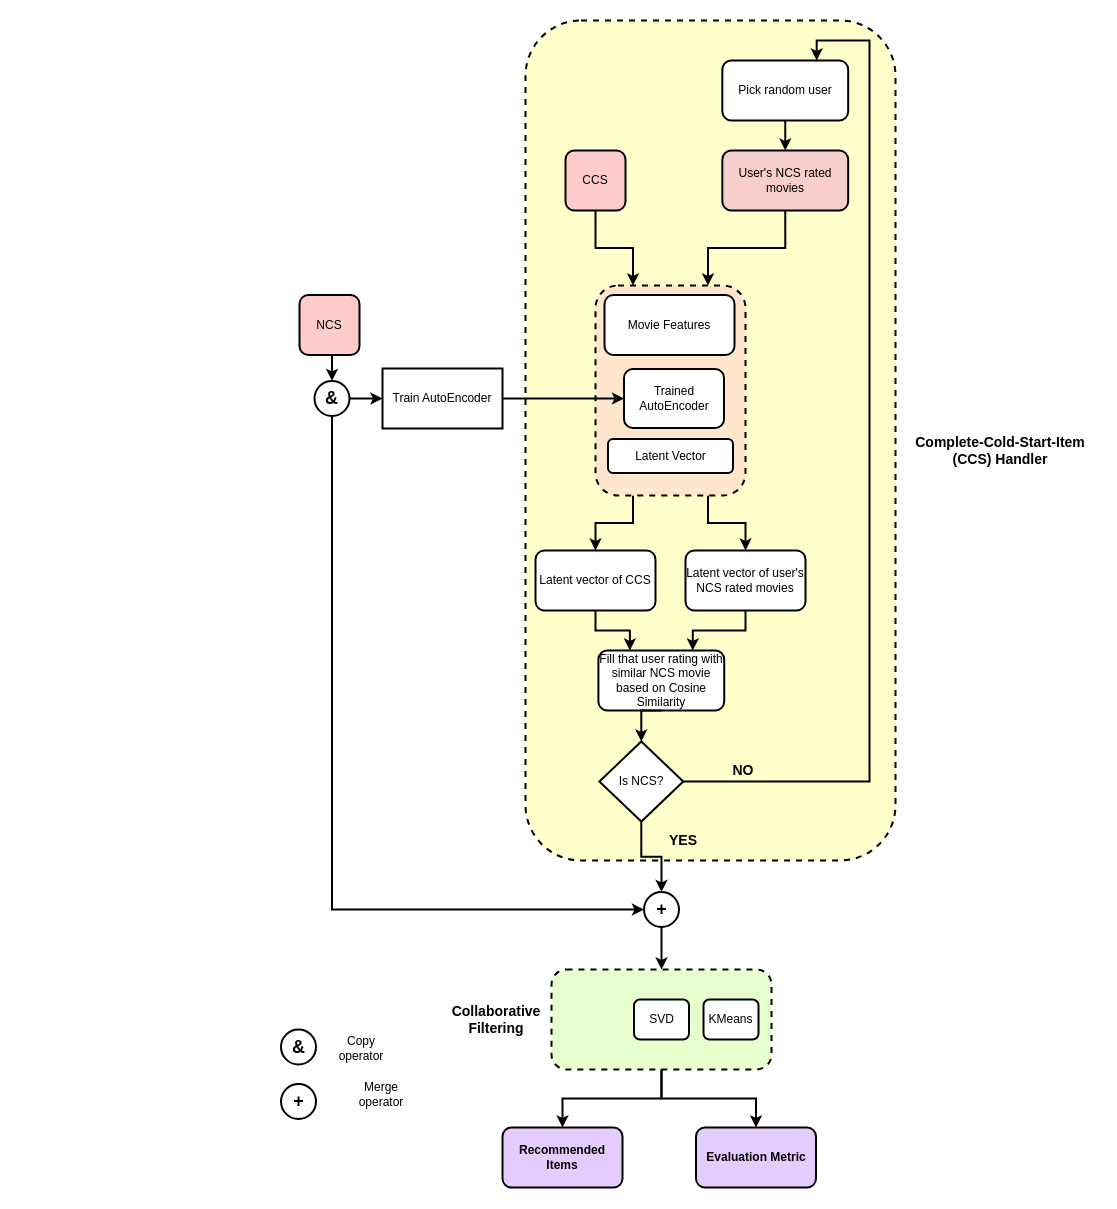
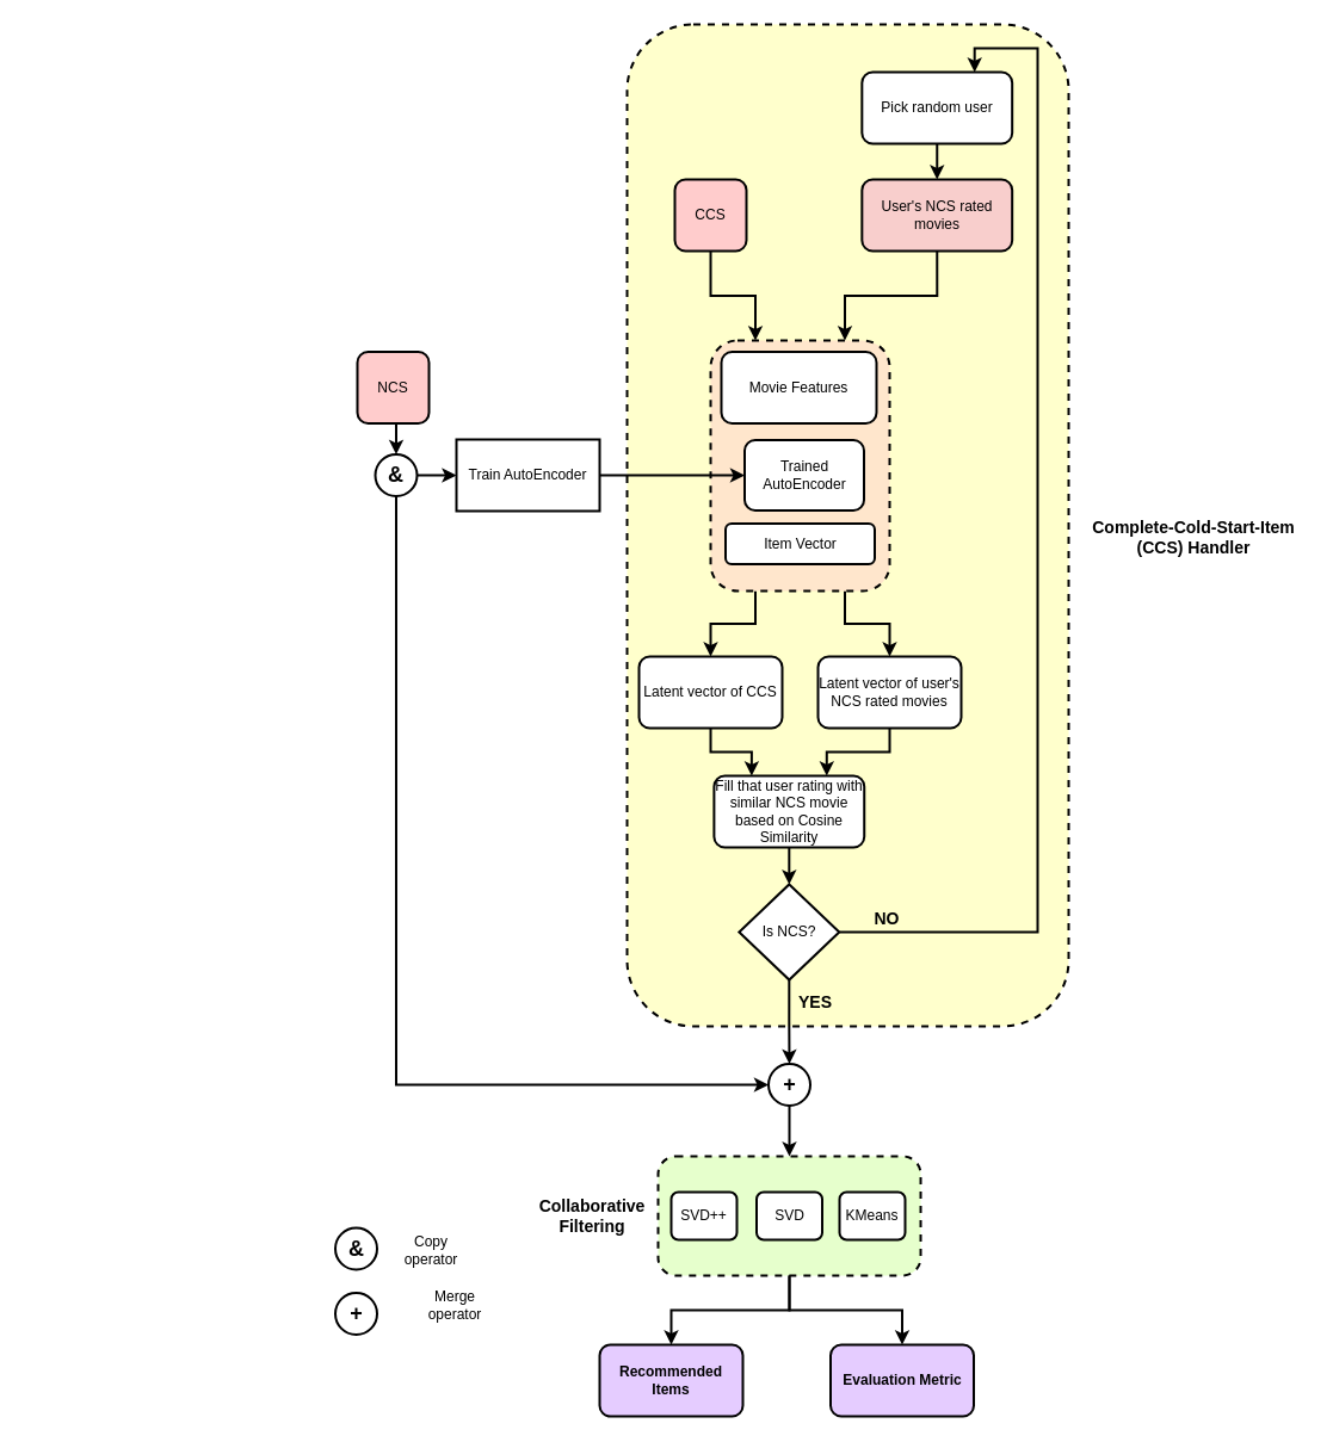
  <mxCell id="0" />
  <mxCell id="1" parent="0" />
  <mxCell id="2" value="" style="rounded=1;whiteSpace=wrap;html=1;align=center;perimeterSpacing=0;dashed=1;strokeWidth=2;labelBackgroundColor=none;fillColor=#FFFFCC;" parent="1" vertex="1"><mxGeometry x="525" y="20" width="370" height="840" as="geometry" /></mxCell>
  <mxCell id="3" style="edgeStyle=orthogonalEdgeStyle;rounded=0;orthogonalLoop=1;jettySize=auto;html=1;exitX=0.75;exitY=1;exitDx=0;exitDy=0;entryX=0.5;entryY=0;entryDx=0;entryDy=0;strokeWidth=2;" edge="1" parent="1" source="5" target="48"><mxGeometry relative="1" as="geometry" /></mxCell>
  <mxCell id="4" style="edgeStyle=orthogonalEdgeStyle;rounded=0;orthogonalLoop=1;jettySize=auto;html=1;exitX=0.25;exitY=1;exitDx=0;exitDy=0;entryX=0.5;entryY=0;entryDx=0;entryDy=0;strokeWidth=2;" edge="1" parent="1" source="5" target="50"><mxGeometry relative="1" as="geometry" /></mxCell>
  <mxCell id="5" value="" style="rounded=1;whiteSpace=wrap;html=1;align=center;perimeterSpacing=0;dashed=1;strokeWidth=2;fillColor=#FFE6CC;" parent="1" vertex="1"><mxGeometry x="595" y="285" width="150" height="210" as="geometry" /></mxCell>
  <mxCell id="6" value="" style="group" parent="1" vertex="1" connectable="0"><mxGeometry x="20" y="32" width="641" height="396.5" as="geometry" /></mxCell>
  <mxCell id="7" value="NCS" style="rounded=1;whiteSpace=wrap;html=1;perimeterSpacing=0;strokeWidth=2;fillColor=#FFCCCC;" parent="6" vertex="1"><mxGeometry x="279" y="262.5" width="60" height="60" as="geometry" /></mxCell>
  <mxCell id="8" value="Train AutoEncoder" style="rounded=0;whiteSpace=wrap;html=1;strokeWidth=2;" vertex="1" parent="6"><mxGeometry x="362" y="336" width="120" height="60" as="geometry" /></mxCell>
  <mxCell id="9" style="edgeStyle=orthogonalEdgeStyle;rounded=0;orthogonalLoop=1;jettySize=auto;html=1;exitX=1;exitY=0.5;exitDx=0;exitDy=0;entryX=0;entryY=0.5;entryDx=0;entryDy=0;strokeWidth=2;" edge="1" parent="6" source="10" target="8"><mxGeometry relative="1" as="geometry" /></mxCell>
  <mxCell id="10" value="&lt;font size=&quot;1&quot;&gt;&lt;b style=&quot;font-size: 18px&quot;&gt;&amp;amp;&lt;/b&gt;&lt;/font&gt;" style="ellipse;whiteSpace=wrap;html=1;aspect=fixed;strokeWidth=2;" vertex="1" parent="6"><mxGeometry x="294" y="348.5" width="35" height="35" as="geometry" /></mxCell>
  <mxCell id="11" style="edgeStyle=orthogonalEdgeStyle;rounded=0;orthogonalLoop=1;jettySize=auto;html=1;exitX=0.5;exitY=1;exitDx=0;exitDy=0;entryX=0.5;entryY=0;entryDx=0;entryDy=0;strokeWidth=2;" edge="1" parent="6" source="7" target="10"><mxGeometry relative="1" as="geometry" /></mxCell>
  <mxCell id="12" value="" style="group" parent="1" vertex="1" connectable="0"><mxGeometry x="575" y="270" width="430" height="410" as="geometry" /></mxCell>
  <mxCell id="13" value="Trained AutoEncoder" style="rounded=1;whiteSpace=wrap;html=1;perimeterSpacing=0;strokeWidth=2;" parent="12" vertex="1"><mxGeometry x="48.5" y="98.5" width="100" height="59" as="geometry" /></mxCell>
- <mxCell id="14" value="Latent Vector" style="rounded=1;whiteSpace=wrap;html=1;perimeterSpacing=0;strokeWidth=2;" parent="12" vertex="1"><mxGeometry x="32.5" y="168.5" width="125" height="34" as="geometry" /></mxCell>
+ <mxCell id="14" value="Item Vector" style="rounded=1;whiteSpace=wrap;html=1;perimeterSpacing=0;strokeWidth=2;" parent="12" vertex="1"><mxGeometry x="32.5" y="168.5" width="125" height="34" as="geometry" /></mxCell>
  <mxCell id="15" value="Complete-Cold-Start-Item (CCS) Handler&lt;br style=&quot;font-size: 14px&quot;&gt;" style="text;html=1;strokeColor=none;fillColor=none;align=center;verticalAlign=middle;whiteSpace=wrap;rounded=0;dashed=1;strokeWidth=1;fontSize=14;fontStyle=1" parent="1" vertex="1"><mxGeometry x="905" y="440" width="190" height="20" as="geometry" /></mxCell>
  <mxCell id="16" style="edgeStyle=orthogonalEdgeStyle;rounded=0;orthogonalLoop=1;jettySize=auto;html=1;exitX=0.5;exitY=1;exitDx=0;exitDy=0;entryX=0;entryY=0.5;entryDx=0;entryDy=0;strokeWidth=2;" edge="1" parent="1" source="10" target="37"><mxGeometry relative="1" as="geometry" /></mxCell>
  <mxCell id="17" style="edgeStyle=orthogonalEdgeStyle;rounded=0;orthogonalLoop=1;jettySize=auto;html=1;exitX=0.5;exitY=1;exitDx=0;exitDy=0;entryX=0.25;entryY=0;entryDx=0;entryDy=0;strokeWidth=2;" edge="1" parent="1" source="18" target="5"><mxGeometry relative="1" as="geometry" /></mxCell>
  <mxCell id="18" value="CCS" style="rounded=1;whiteSpace=wrap;html=1;perimeterSpacing=0;strokeWidth=2;fillColor=#FFCCCC;" parent="1" vertex="1"><mxGeometry x="565" y="150" width="60" height="60" as="geometry" /></mxCell>
  <mxCell id="19" value="Pick random user" style="rounded=1;whiteSpace=wrap;html=1;perimeterSpacing=0;strokeWidth=2;" vertex="1" parent="1"><mxGeometry x="721.829" y="60" width="125.854" height="60" as="geometry" /></mxCell>
  <mxCell id="20" style="edgeStyle=orthogonalEdgeStyle;rounded=0;orthogonalLoop=1;jettySize=auto;html=1;exitX=0.5;exitY=1;exitDx=0;exitDy=0;entryX=0.5;entryY=0;entryDx=0;entryDy=0;strokeWidth=2;" edge="1" parent="1" source="19" target="23"><mxGeometry relative="1" as="geometry" /></mxCell>
  <mxCell id="21" style="edgeStyle=orthogonalEdgeStyle;rounded=0;orthogonalLoop=1;jettySize=auto;html=1;exitX=1;exitY=0.5;exitDx=0;exitDy=0;entryX=0.75;entryY=0;entryDx=0;entryDy=0;strokeWidth=2;" edge="1" parent="1" source="28" target="19"><mxGeometry relative="1" as="geometry"><Array as="points"><mxPoint x="869" y="781" /><mxPoint x="869" y="40" /><mxPoint x="816" y="40" /></Array></mxGeometry></mxCell>
  <mxCell id="22" style="edgeStyle=orthogonalEdgeStyle;rounded=0;orthogonalLoop=1;jettySize=auto;html=1;exitX=0.5;exitY=1;exitDx=0;exitDy=0;entryX=0.75;entryY=0;entryDx=0;entryDy=0;strokeWidth=2;" edge="1" parent="1" source="23" target="5"><mxGeometry relative="1" as="geometry" /></mxCell>
  <mxCell id="23" value="User's NCS rated movies" style="rounded=1;whiteSpace=wrap;html=1;perimeterSpacing=0;strokeWidth=2;fillColor=#f8cecc;strokeColor=#000000;" vertex="1" parent="1"><mxGeometry x="721.829" y="150" width="125.854" height="60" as="geometry" /></mxCell>
  <mxCell id="24" value="Movie Features" style="rounded=1;whiteSpace=wrap;html=1;perimeterSpacing=0;strokeWidth=2;" vertex="1" parent="1"><mxGeometry x="604" y="294.5" width="130" height="60" as="geometry" /></mxCell>
  <mxCell id="25" value="Fill that user rating with similar NCS movie based on Cosine Similarity" style="rounded=1;whiteSpace=wrap;html=1;perimeterSpacing=0;strokeWidth=2;" parent="1" vertex="1"><mxGeometry x="597.89" y="650" width="125.854" height="60" as="geometry" /></mxCell>
  <mxCell id="26" value="Recommended Items" style="rounded=1;whiteSpace=wrap;html=1;align=center;perimeterSpacing=0;strokeWidth=2;fillColor=#E5CCFF;fontStyle=1" parent="1" vertex="1"><mxGeometry x="502" y="1127" width="120" height="60" as="geometry" /></mxCell>
  <mxCell id="27" style="edgeStyle=orthogonalEdgeStyle;rounded=0;orthogonalLoop=1;jettySize=auto;html=1;exitX=0.5;exitY=1;exitDx=0;exitDy=0;entryX=0.5;entryY=0;entryDx=0;entryDy=0;strokeWidth=2;" edge="1" parent="1" source="28" target="37"><mxGeometry relative="1" as="geometry" /></mxCell>
- <mxCell id="28" value="Is NCS?" style="rhombus;whiteSpace=wrap;html=1;strokeWidth=2;" parent="1" vertex="1"><mxGeometry x="598.866" y="741" width="83.902" height="80" as="geometry" /></mxCell>
+ <mxCell id="28" value="Is NCS?" style="rhombus;whiteSpace=wrap;html=1;strokeWidth=2;" parent="1" vertex="1"><mxGeometry x="618.866" y="741" width="83.902" height="80" as="geometry" /></mxCell>
  <mxCell id="29" value="&lt;b&gt;&lt;font style=&quot;font-size: 14px&quot;&gt;NO&lt;/font&gt;&lt;/b&gt;" style="text;html=1;strokeColor=none;fillColor=none;align=center;verticalAlign=middle;whiteSpace=wrap;rounded=0;strokeWidth=2;" parent="1" vertex="1"><mxGeometry x="721.768" y="760" width="41.951" height="20" as="geometry" /></mxCell>
  <mxCell id="30" value="" style="group" parent="1" vertex="1" connectable="0"><mxGeometry x="476" y="969" width="295" height="100" as="geometry" /></mxCell>
  <mxCell id="31" value="" style="rounded=1;whiteSpace=wrap;html=1;align=center;perimeterSpacing=0;dashed=1;strokeWidth=2;fillColor=#E6FFCC;" parent="30" vertex="1"><mxGeometry x="75" width="220" height="100" as="geometry" /></mxCell>
+ <mxCell id="32" value="SVD++" style="rounded=1;whiteSpace=wrap;html=1;align=center;perimeterSpacing=0;strokeWidth=2;" parent="30" vertex="1"><mxGeometry x="86" y="30" width="55" height="40" as="geometry" /></mxCell>
  <mxCell id="33" value="Collaborative Filtering" style="text;html=1;strokeColor=none;fillColor=none;align=center;verticalAlign=middle;whiteSpace=wrap;rounded=0;strokeWidth=2;fontSize=14;fontStyle=1" parent="30" vertex="1"><mxGeometry y="40" width="40" height="20" as="geometry" /></mxCell>
  <mxCell id="34" value="SVD" style="rounded=1;whiteSpace=wrap;html=1;align=center;perimeterSpacing=0;strokeWidth=2;" vertex="1" parent="30"><mxGeometry x="157.5" y="30" width="55" height="40" as="geometry" /></mxCell>
  <mxCell id="35" value="KMeans" style="rounded=1;whiteSpace=wrap;html=1;align=center;perimeterSpacing=0;strokeWidth=2;" vertex="1" parent="30"><mxGeometry x="227" y="30" width="55" height="40" as="geometry" /></mxCell>
  <mxCell id="36" style="edgeStyle=orthogonalEdgeStyle;rounded=0;orthogonalLoop=1;jettySize=auto;html=1;exitX=0.5;exitY=1;exitDx=0;exitDy=0;entryX=0.5;entryY=0;entryDx=0;entryDy=0;strokeWidth=2;" edge="1" parent="1" source="37" target="31"><mxGeometry relative="1" as="geometry" /></mxCell>
  <mxCell id="37" value="&lt;font style=&quot;font-size: 18px&quot;&gt;&lt;b&gt;+&lt;/b&gt;&lt;/font&gt;" style="ellipse;whiteSpace=wrap;html=1;aspect=fixed;strokeWidth=2;" vertex="1" parent="1"><mxGeometry x="643.5" y="891.5" width="35" height="35" as="geometry" /></mxCell>
  <mxCell id="38" style="edgeStyle=orthogonalEdgeStyle;rounded=0;orthogonalLoop=1;jettySize=auto;html=1;exitX=0.5;exitY=1;exitDx=0;exitDy=0;entryX=0.5;entryY=0;entryDx=0;entryDy=0;strokeWidth=2;" edge="1" parent="1" source="31" target="26"><mxGeometry relative="1" as="geometry" /></mxCell>
  <mxCell id="39" value="Evaluation Metric" style="rounded=1;whiteSpace=wrap;html=1;align=center;perimeterSpacing=0;strokeWidth=2;fillColor=#E5CCFF;fontStyle=1" vertex="1" parent="1"><mxGeometry x="695.5" y="1127" width="120" height="60" as="geometry" /></mxCell>
  <mxCell id="40" style="edgeStyle=orthogonalEdgeStyle;rounded=0;orthogonalLoop=1;jettySize=auto;html=1;exitX=0.5;exitY=1;exitDx=0;exitDy=0;entryX=0.5;entryY=0;entryDx=0;entryDy=0;strokeWidth=2;" edge="1" parent="1" source="31" target="39"><mxGeometry relative="1" as="geometry" /></mxCell>
  <mxCell id="41" value="&lt;font style=&quot;font-size: 14px&quot;&gt;&lt;b&gt;YES&lt;/b&gt;&lt;/font&gt;" style="text;html=1;strokeColor=none;fillColor=none;align=center;verticalAlign=middle;whiteSpace=wrap;rounded=0;" vertex="1" parent="1"><mxGeometry x="663" y="830" width="40" height="20" as="geometry" /></mxCell>
  <mxCell id="42" value="&lt;font size=&quot;1&quot;&gt;&lt;b style=&quot;font-size: 18px&quot;&gt;&amp;amp;&lt;/b&gt;&lt;/font&gt;" style="ellipse;whiteSpace=wrap;html=1;aspect=fixed;strokeWidth=2;" vertex="1" parent="1"><mxGeometry x="280.5" y="1029" width="35" height="35" as="geometry" /></mxCell>
  <mxCell id="43" value="Copy operator" style="text;html=1;strokeColor=none;fillColor=none;align=center;verticalAlign=middle;whiteSpace=wrap;rounded=0;" vertex="1" parent="1"><mxGeometry x="340.5" y="1037.5" width="40" height="20" as="geometry" /></mxCell>
  <mxCell id="44" value="&lt;font style=&quot;font-size: 18px&quot;&gt;&lt;b&gt;+&lt;/b&gt;&lt;/font&gt;" style="ellipse;whiteSpace=wrap;html=1;aspect=fixed;strokeWidth=2;" vertex="1" parent="1"><mxGeometry x="280.5" y="1083.5" width="35" height="35" as="geometry" /></mxCell>
  <mxCell id="45" value="Merge operator" style="text;html=1;strokeColor=none;fillColor=none;align=center;verticalAlign=middle;whiteSpace=wrap;rounded=0;" vertex="1" parent="1"><mxGeometry x="360.5" y="1084" width="40" height="20" as="geometry" /></mxCell>
  <mxCell id="46" style="edgeStyle=orthogonalEdgeStyle;rounded=0;orthogonalLoop=1;jettySize=auto;html=1;exitX=0.5;exitY=1;exitDx=0;exitDy=0;entryX=0.5;entryY=0;entryDx=0;entryDy=0;strokeWidth=2;" parent="1" source="25" target="28" edge="1"><mxGeometry relative="1" as="geometry" /></mxCell>
  <mxCell id="47" style="edgeStyle=orthogonalEdgeStyle;rounded=0;orthogonalLoop=1;jettySize=auto;html=1;exitX=0.5;exitY=1;exitDx=0;exitDy=0;entryX=0.75;entryY=0;entryDx=0;entryDy=0;strokeWidth=2;" edge="1" parent="1" source="48" target="25"><mxGeometry relative="1" as="geometry" /></mxCell>
  <mxCell id="48" value="Latent vector of user's NCS rated movies" style="rounded=1;whiteSpace=wrap;html=1;strokeColor=#000000;strokeWidth=2;" vertex="1" parent="1"><mxGeometry x="685" y="550" width="120" height="60" as="geometry" /></mxCell>
  <mxCell id="49" style="edgeStyle=orthogonalEdgeStyle;rounded=0;orthogonalLoop=1;jettySize=auto;html=1;exitX=0.5;exitY=1;exitDx=0;exitDy=0;entryX=0.25;entryY=0;entryDx=0;entryDy=0;strokeWidth=2;" edge="1" parent="1" source="50" target="25"><mxGeometry relative="1" as="geometry" /></mxCell>
  <mxCell id="50" value="Latent vector of CCS" style="rounded=1;whiteSpace=wrap;html=1;strokeColor=#000000;strokeWidth=2;" vertex="1" parent="1"><mxGeometry x="535" y="550" width="120" height="60" as="geometry" /></mxCell>
  <mxCell id="51" style="edgeStyle=orthogonalEdgeStyle;rounded=0;orthogonalLoop=1;jettySize=auto;html=1;exitX=1;exitY=0.5;exitDx=0;exitDy=0;entryX=0;entryY=0.5;entryDx=0;entryDy=0;strokeWidth=2;" edge="1" parent="1" source="8" target="13"><mxGeometry relative="1" as="geometry" /></mxCell>
